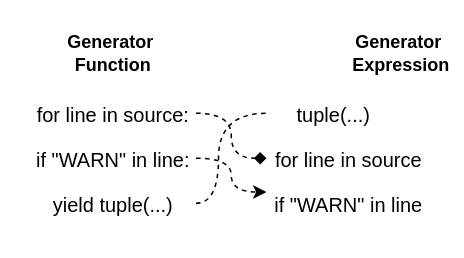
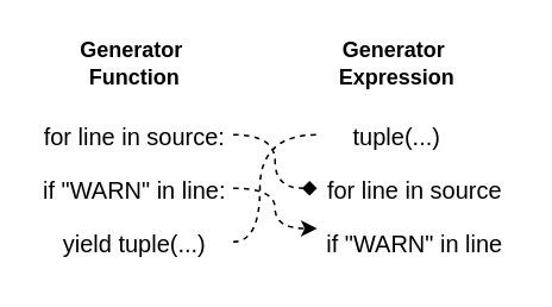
  <mxCell id="0" />
  <mxCell id="1" parent="0" />
  <mxCell id="2" value="Generator&amp;nbsp;&lt;br&gt;Function" style="text;html=1;strokeColor=none;fillColor=none;align=center;verticalAlign=middle;whiteSpace=wrap;rounded=0;fontStyle=1" parent="1" vertex="1"><mxGeometry x="50" y="20" width="50" height="30" as="geometry" /></mxCell>
- <mxCell id="3" value="Generator&amp;nbsp;&lt;br&gt;Expression" style="text;html=1;strokeColor=none;fillColor=none;align=center;verticalAlign=middle;whiteSpace=wrap;rounded=0;fontStyle=1" parent="1" vertex="1"><mxGeometry x="242" y="20" width="50" height="30" as="geometry" /></mxCell>
+ <mxCell id="3" value="Generator&amp;nbsp;&lt;br&gt;Expression" style="text;html=1;strokeColor=none;fillColor=none;align=center;verticalAlign=middle;whiteSpace=wrap;rounded=0;fontStyle=1" parent="1" vertex="1"><mxGeometry x="197" y="20" width="50" height="30" as="geometry" /></mxCell>
  <mxCell id="4" value="&lt;span style=&quot;font-size: 10pt ; font-family: &amp;#34;arial&amp;#34; , sans-serif&quot;&gt;for line in source:&lt;/span&gt;&lt;span style=&quot;font-size: medium&quot;&gt;&lt;/span&gt;" style="text;html=1;strokeColor=none;fillColor=none;align=center;verticalAlign=middle;whiteSpace=wrap;rounded=0;" parent="1" vertex="1"><mxGeometry x="20" y="60" width="110" height="30" as="geometry" /></mxCell>
  <mxCell id="5" value="&lt;span style=&quot;font-size: 10pt ; font-family: &amp;#34;arial&amp;#34; , sans-serif&quot;&gt;if &quot;WARN&quot; in line:&lt;/span&gt;&lt;span style=&quot;font-size: medium&quot;&gt;&lt;/span&gt;" style="text;html=1;strokeColor=none;fillColor=none;align=center;verticalAlign=middle;whiteSpace=wrap;rounded=0;" parent="1" vertex="1"><mxGeometry x="20" y="90" width="110" height="30" as="geometry" /></mxCell>
  <mxCell id="6" style="edgeStyle=orthogonalEdgeStyle;rounded=0;orthogonalLoop=1;jettySize=auto;html=1;entryX=0;entryY=0.5;entryDx=0;entryDy=0;curved=1;dashed=1;endArrow=none;" parent="1" source="7" target="8" edge="1"><mxGeometry relative="1" as="geometry"><Array as="points"><mxPoint x="145" y="135" /><mxPoint x="145" y="75" /></Array></mxGeometry></mxCell>
  <mxCell id="7" value="&lt;span style=&quot;font-size: 10pt ; font-family: &amp;#34;arial&amp;#34; , sans-serif&quot;&gt;yield tuple(...)&lt;/span&gt;&lt;span style=&quot;font-size: medium&quot;&gt;&lt;/span&gt;" style="text;html=1;strokeColor=none;fillColor=none;align=center;verticalAlign=middle;whiteSpace=wrap;rounded=0;" parent="1" vertex="1"><mxGeometry x="20" y="120" width="110" height="30" as="geometry" /></mxCell>
  <mxCell id="8" value="&lt;span style=&quot;font-size: 10pt ; font-family: &amp;#34;arial&amp;#34; , sans-serif&quot;&gt;tuple(...)&lt;/span&gt;&lt;span style=&quot;font-size: medium&quot;&gt;&lt;/span&gt;" style="text;html=1;strokeColor=none;fillColor=none;align=center;verticalAlign=middle;whiteSpace=wrap;rounded=0;" parent="1" vertex="1"><mxGeometry x="177" y="60" width="90" height="30" as="geometry" /></mxCell>
  <mxCell id="9" value="&lt;span style=&quot;font-size: 10pt ; font-family: &amp;#34;arial&amp;#34; , sans-serif&quot;&gt;for line in source&lt;/span&gt;&lt;span style=&quot;font-size: medium&quot;&gt;&lt;/span&gt;" style="text;html=1;strokeColor=none;fillColor=none;align=center;verticalAlign=middle;whiteSpace=wrap;rounded=0;" parent="1" vertex="1"><mxGeometry x="177" y="90" width="110" height="30" as="geometry" /></mxCell>
  <mxCell id="10" value="&lt;span style=&quot;font-size: 10pt ; font-family: &amp;#34;arial&amp;#34; , sans-serif&quot;&gt;if &quot;WARN&quot; in line&lt;/span&gt;&lt;span style=&quot;font-size: medium&quot;&gt;&lt;/span&gt;" style="text;html=1;strokeColor=none;fillColor=none;align=center;verticalAlign=middle;whiteSpace=wrap;rounded=0;" parent="1" vertex="1"><mxGeometry x="177" y="120" width="110" height="30" as="geometry" /></mxCell>
  <mxCell id="11" style="edgeStyle=orthogonalEdgeStyle;rounded=0;orthogonalLoop=1;jettySize=auto;html=1;entryX=0;entryY=0.25;entryDx=0;entryDy=0;curved=1;dashed=1;exitX=1;exitY=0.5;exitDx=0;exitDy=0;" edge="1" parent="1" source="5" target="10"><mxGeometry relative="1" as="geometry"><mxPoint x="140" y="145" as="sourcePoint" /><mxPoint x="187" y="85" as="targetPoint" /></mxGeometry></mxCell>
  <mxCell id="12" style="edgeStyle=orthogonalEdgeStyle;rounded=0;orthogonalLoop=1;jettySize=auto;html=1;entryX=0;entryY=0.5;entryDx=0;entryDy=0;curved=1;dashed=1;exitX=1;exitY=0.5;exitDx=0;exitDy=0;endArrow=diamond;" edge="1" parent="1" source="4" target="9"><mxGeometry relative="1" as="geometry"><mxPoint x="140" y="115" as="sourcePoint" /><mxPoint x="187" y="137.5" as="targetPoint" /></mxGeometry></mxCell>
